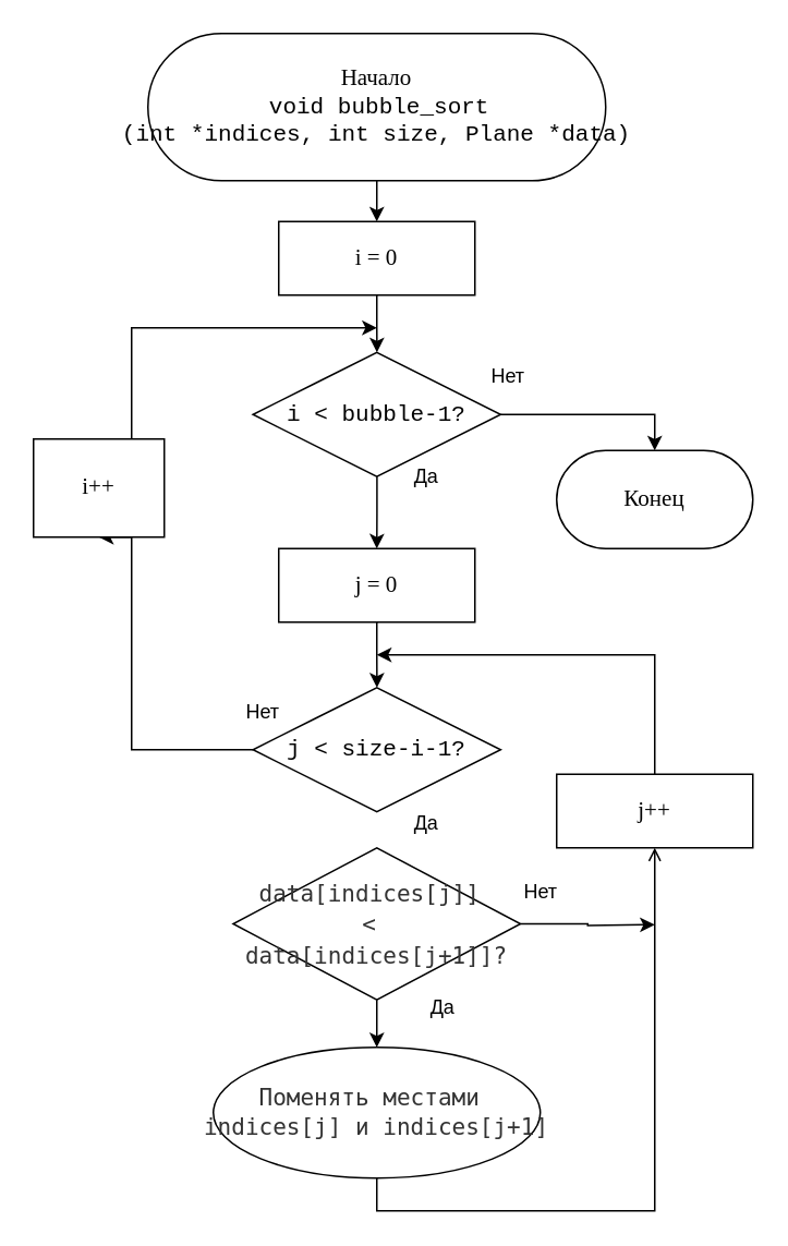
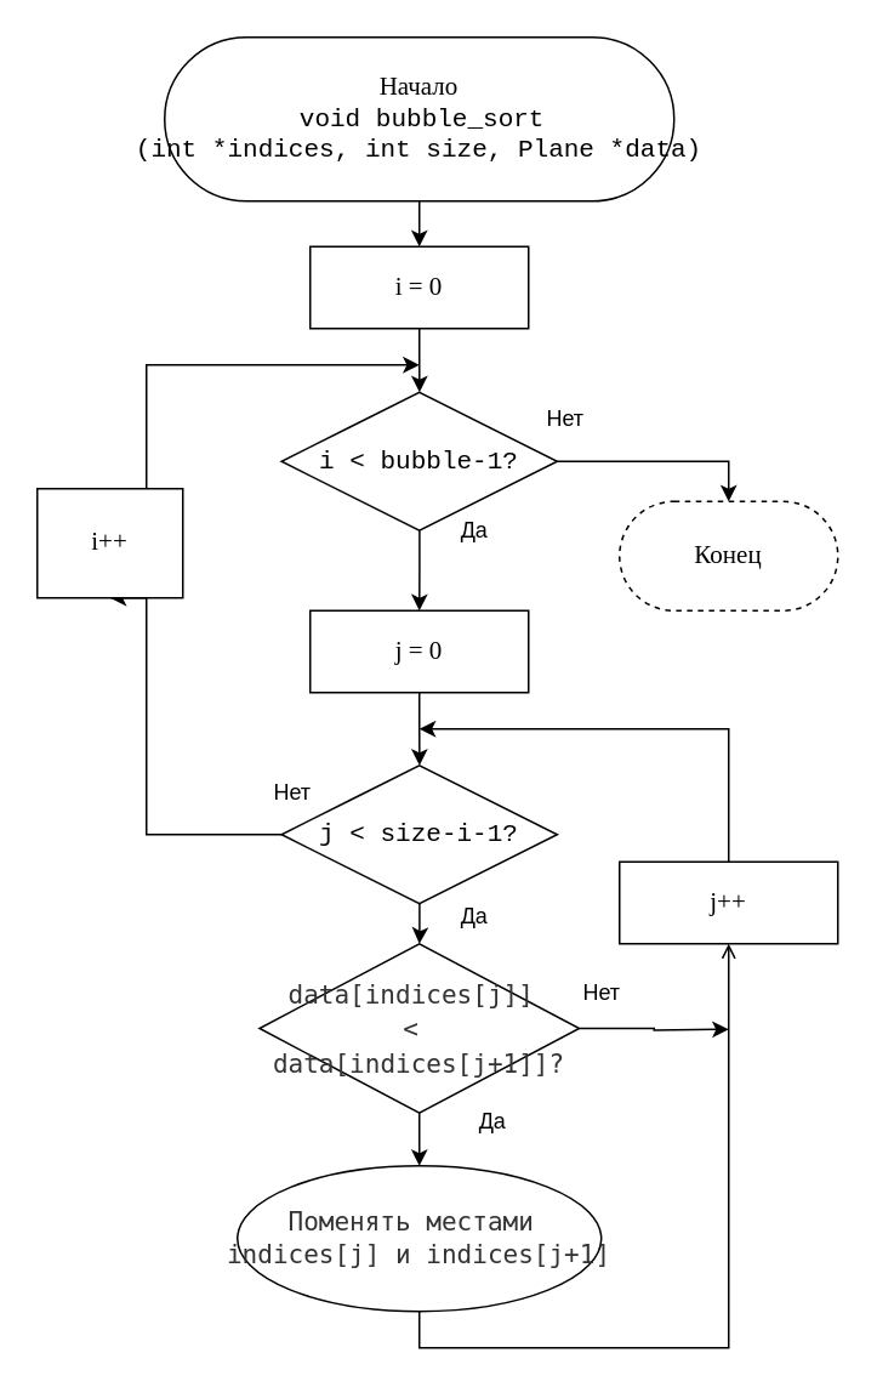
  <mxCell id="0" />
  <mxCell id="1" parent="0" />
  <mxCell id="2" style="edgeStyle=orthogonalEdgeStyle;rounded=0;orthogonalLoop=1;jettySize=auto;html=1;" edge="1" parent="1" source="3" target="5"><mxGeometry relative="1" as="geometry" /></mxCell>
  <mxCell id="3" value="&lt;font style=&quot;background-color: light-dark(#ffffff, var(--ge-dark-color, #121212));&quot;&gt;Начало&lt;/font&gt;&lt;div&gt;&lt;span&gt;&lt;font&gt;&amp;nbsp;&lt;/font&gt;&lt;/span&gt;&lt;span&gt;&lt;font style=&quot;color: rgb(0, 0, 0);&quot;&gt;&lt;span style=&quot;font-family: Consolas, &amp;quot;Courier New&amp;quot;, monospace; white-space: pre;&quot;&gt;void&lt;/span&gt;&lt;span style=&quot;font-family: Consolas, &amp;quot;Courier New&amp;quot;, monospace; white-space: pre;&quot;&gt; &lt;/span&gt;&lt;span style=&quot;font-family: Consolas, &amp;quot;Courier New&amp;quot;, monospace; white-space: pre;&quot;&gt;bubble_sort&lt;/span&gt;&lt;/font&gt;&lt;/span&gt;&lt;/div&gt;&lt;div&gt;&lt;span&gt;&lt;font style=&quot;color: rgb(0, 0, 0);&quot;&gt;&lt;span style=&quot;font-family: Consolas, &amp;quot;Courier New&amp;quot;, monospace; white-space: pre;&quot;&gt;(&lt;/span&gt;&lt;span style=&quot;font-family: Consolas, &amp;quot;Courier New&amp;quot;, monospace; white-space: pre;&quot;&gt;int&lt;/span&gt;&lt;span style=&quot;font-family: Consolas, &amp;quot;Courier New&amp;quot;, monospace; white-space: pre;&quot;&gt; &lt;/span&gt;&lt;span style=&quot;font-family: Consolas, &amp;quot;Courier New&amp;quot;, monospace; white-space: pre;&quot;&gt;*&lt;/span&gt;&lt;span style=&quot;font-family: Consolas, &amp;quot;Courier New&amp;quot;, monospace; white-space: pre;&quot;&gt;indices&lt;/span&gt;&lt;span style=&quot;font-family: Consolas, &amp;quot;Courier New&amp;quot;, monospace; white-space: pre;&quot;&gt;, &lt;/span&gt;&lt;span style=&quot;font-family: Consolas, &amp;quot;Courier New&amp;quot;, monospace; white-space: pre;&quot;&gt;int&lt;/span&gt;&lt;span style=&quot;font-family: Consolas, &amp;quot;Courier New&amp;quot;, monospace; white-space: pre;&quot;&gt; &lt;/span&gt;&lt;span style=&quot;font-family: Consolas, &amp;quot;Courier New&amp;quot;, monospace; white-space: pre;&quot;&gt;size&lt;/span&gt;&lt;span style=&quot;font-family: Consolas, &amp;quot;Courier New&amp;quot;, monospace; white-space: pre;&quot;&gt;, &lt;/span&gt;&lt;span style=&quot;font-family: Consolas, &amp;quot;Courier New&amp;quot;, monospace; white-space: pre;&quot;&gt;Plane&lt;/span&gt;&lt;span style=&quot;font-family: Consolas, &amp;quot;Courier New&amp;quot;, monospace; white-space: pre;&quot;&gt; &lt;/span&gt;&lt;span style=&quot;font-family: Consolas, &amp;quot;Courier New&amp;quot;, monospace; white-space: pre;&quot;&gt;*&lt;/span&gt;&lt;span style=&quot;font-family: Consolas, &amp;quot;Courier New&amp;quot;, monospace; white-space: pre;&quot;&gt;data&lt;/span&gt;&lt;span style=&quot;font-family: Consolas, &amp;quot;Courier New&amp;quot;, monospace; white-space: pre;&quot;&gt;)&lt;/span&gt;&lt;/font&gt;&lt;/span&gt;&lt;/div&gt;" style="rounded=1;whiteSpace=wrap;html=1;arcSize=50;fontFamily=Consolas;fontSize=14;" vertex="1" parent="1"><mxGeometry x="90" y="20" width="280" height="90" as="geometry" /></mxCell>
  <mxCell id="4" style="edgeStyle=orthogonalEdgeStyle;rounded=0;orthogonalLoop=1;jettySize=auto;html=1;" edge="1" parent="1" source="5" target="8"><mxGeometry relative="1" as="geometry" /></mxCell>
  <mxCell id="5" value="i = 0" style="whiteSpace=wrap;html=1;fontSize=14;fontFamily=Consolas;rounded=1;arcSize=0;" vertex="1" parent="1"><mxGeometry x="170" y="135" width="120" height="45" as="geometry" /></mxCell>
  <mxCell id="6" style="edgeStyle=orthogonalEdgeStyle;rounded=0;orthogonalLoop=1;jettySize=auto;html=1;" edge="1" parent="1" source="8" target="10"><mxGeometry relative="1" as="geometry" /></mxCell>
  <mxCell id="7" value="" style="edgeStyle=orthogonalEdgeStyle;rounded=0;orthogonalLoop=1;jettySize=auto;html=1;entryX=0.5;entryY=0;entryDx=0;entryDy=0;" edge="1" parent="1" source="8" target="14"><mxGeometry relative="1" as="geometry" /></mxCell>
  <mxCell id="8" value="&lt;div style=&quot;font-family: Consolas, &amp;quot;Courier New&amp;quot;, monospace; line-height: 19px; white-space: pre;&quot;&gt;&lt;div style=&quot;line-height: 19px;&quot;&gt;&lt;div style=&quot;line-height: 19px;&quot;&gt;&lt;div style=&quot;line-height: 19px;&quot;&gt;&lt;span&gt;&lt;font style=&quot;color: rgb(0, 0, 0);&quot;&gt;i &amp;lt; bubble-1?&lt;/font&gt;&lt;/span&gt;&lt;/div&gt;&lt;/div&gt;&lt;/div&gt;&lt;/div&gt;" style="rhombus;whiteSpace=wrap;html=1;rounded=1;strokeColor=default;align=center;verticalAlign=middle;arcSize=0;fontFamily=Consolas;fontSize=14;fontColor=default;fillColor=default;" vertex="1" parent="1"><mxGeometry x="154.25" y="215" width="151.5" height="76" as="geometry" /></mxCell>
  <mxCell id="9" style="edgeStyle=orthogonalEdgeStyle;rounded=0;orthogonalLoop=1;jettySize=auto;html=1;" edge="1" parent="1" source="10" target="13"><mxGeometry relative="1" as="geometry" /></mxCell>
  <mxCell id="10" value="j = 0" style="whiteSpace=wrap;html=1;fontSize=14;fontFamily=Consolas;rounded=1;arcSize=0;" vertex="1" parent="1"><mxGeometry x="170" y="335" width="120" height="45" as="geometry" /></mxCell>
  <mxCell id="11" style="edgeStyle=orthogonalEdgeStyle;rounded=0;orthogonalLoop=1;jettySize=auto;html=1;exitX=0.5;exitY=0;exitDx=0;exitDy=0;" edge="1" parent="1" source="16"><mxGeometry relative="1" as="geometry"><mxPoint x="230" y="200" as="targetPoint" /><Array as="points"><mxPoint x="80" y="200" /></Array></mxGeometry></mxCell>
+ <mxCell id="12" style="edgeStyle=orthogonalEdgeStyle;rounded=0;orthogonalLoop=1;jettySize=auto;html=1;" edge="1" parent="1" source="13" target="19"><mxGeometry relative="1" as="geometry" /></mxCell>
  <mxCell id="13" value="&lt;div style=&quot;font-family: Consolas, &amp;quot;Courier New&amp;quot;, monospace; line-height: 19px; white-space: pre;&quot;&gt;&lt;div style=&quot;line-height: 19px;&quot;&gt;&lt;div style=&quot;line-height: 19px;&quot;&gt;&lt;div style=&quot;line-height: 19px;&quot;&gt;&lt;span&gt;&lt;font style=&quot;color: rgb(0, 0, 0);&quot;&gt;j &amp;lt; size-i-1?&lt;/font&gt;&lt;/span&gt;&lt;/div&gt;&lt;/div&gt;&lt;/div&gt;&lt;/div&gt;" style="rhombus;whiteSpace=wrap;html=1;rounded=1;strokeColor=default;align=center;verticalAlign=middle;arcSize=0;fontFamily=Consolas;fontSize=14;fontColor=default;fillColor=default;" vertex="1" parent="1"><mxGeometry x="154.25" y="420" width="151.5" height="76" as="geometry" /></mxCell>
- <mxCell id="14" value="Конец" style="whiteSpace=wrap;html=1;fontSize=14;fontFamily=Consolas;rounded=1;arcSize=50;" vertex="1" parent="1"><mxGeometry x="340" y="275" width="120" height="60" as="geometry" /></mxCell>
+ <mxCell id="14" value="Конец" style="whiteSpace=wrap;html=1;fontSize=14;fontFamily=Consolas;rounded=1;arcSize=50;dashed=1;" vertex="1" parent="1"><mxGeometry x="340" y="275" width="120" height="60" as="geometry" /></mxCell>
  <mxCell id="15" value="" style="edgeStyle=orthogonalEdgeStyle;rounded=0;orthogonalLoop=1;jettySize=auto;html=1;entryX=0.5;entryY=1;entryDx=0;entryDy=0;" edge="1" parent="1" source="13" target="16"><mxGeometry relative="1" as="geometry"><mxPoint x="110" y="325" as="targetPoint" /><mxPoint x="144.25" y="458" as="sourcePoint" /><Array as="points"><mxPoint x="80" y="458" /></Array></mxGeometry></mxCell>
  <mxCell id="16" value="i++" style="whiteSpace=wrap;html=1;fontSize=14;fontFamily=Consolas;rounded=1;arcSize=0;" vertex="1" parent="1"><mxGeometry x="20" y="268" width="80" height="60" as="geometry" /></mxCell>
  <mxCell id="17" style="edgeStyle=orthogonalEdgeStyle;rounded=0;orthogonalLoop=1;jettySize=auto;html=1;" edge="1" parent="1" source="19" target="21"><mxGeometry relative="1" as="geometry" /></mxCell>
  <mxCell id="18" style="edgeStyle=orthogonalEdgeStyle;rounded=0;orthogonalLoop=1;jettySize=auto;html=1;" edge="1" parent="1" source="19"><mxGeometry relative="1" as="geometry"><mxPoint x="400" y="565" as="targetPoint" /></mxGeometry></mxCell>
  <mxCell id="19" value="&lt;div style=&quot;line-height: 19px; white-space: pre;&quot;&gt;&lt;div style=&quot;line-height: 19px;&quot;&gt;&lt;div style=&quot;line-height: 19px;&quot;&gt;&lt;div style=&quot;line-height: 19px;&quot;&gt;&lt;span style=&quot;color: rgb(51, 51, 51); white-space-collapse: collapse;&quot;&gt;&lt;font face=&quot;Consolas, Monaco, Andale Mono, Ubuntu Mono, monospace&quot;&gt;data[indices[j]]&amp;nbsp;&lt;/font&gt;&lt;/span&gt;&lt;/div&gt;&lt;div style=&quot;line-height: 19px;&quot;&gt;&lt;span style=&quot;color: rgb(51, 51, 51); white-space-collapse: collapse;&quot;&gt;&lt;font face=&quot;Consolas, Monaco, Andale Mono, Ubuntu Mono, monospace&quot;&gt;&amp;lt;&amp;nbsp;&lt;/font&gt;&lt;/span&gt;&lt;/div&gt;&lt;div style=&quot;line-height: 19px;&quot;&gt;&lt;span style=&quot;color: rgb(51, 51, 51); white-space-collapse: collapse;&quot;&gt;&lt;font face=&quot;Consolas, Monaco, Andale Mono, Ubuntu Mono, monospace&quot;&gt;data[indices[j+1]]?&lt;/font&gt;&lt;/span&gt;&lt;/div&gt;&lt;/div&gt;&lt;/div&gt;&lt;/div&gt;" style="rhombus;whiteSpace=wrap;html=1;rounded=1;strokeColor=default;align=center;verticalAlign=middle;arcSize=0;fontFamily=Consolas;fontSize=14;fontColor=default;fillColor=default;" vertex="1" parent="1"><mxGeometry x="142.13" y="518" width="175.75" height="93" as="geometry" /></mxCell>
  <mxCell id="20" style="edgeStyle=orthogonalEdgeStyle;rounded=0;orthogonalLoop=1;jettySize=auto;html=1;" edge="1" parent="1" source="23"><mxGeometry relative="1" as="geometry"><mxPoint x="230.005" y="400" as="targetPoint" /><Array as="points"><mxPoint x="400" y="400" /></Array></mxGeometry></mxCell>
  <mxCell id="21" value="&lt;span style=&quot;color: rgb(51, 51, 51); text-wrap-mode: nowrap;&quot;&gt;&lt;font face=&quot;Consolas, Monaco, Andale Mono, Ubuntu Mono, monospace&quot;&gt;Поменять местами&amp;nbsp;&lt;/font&gt;&lt;/span&gt;&lt;div&gt;&lt;span style=&quot;color: rgb(51, 51, 51); text-wrap-mode: nowrap;&quot;&gt;&lt;font face=&quot;Consolas, Monaco, Andale Mono, Ubuntu Mono, monospace&quot;&gt;indices[j] и indices[j+1]&lt;/font&gt;&lt;/span&gt;&lt;/div&gt;" style="ellipse;whiteSpace=wrap;html=1;fontSize=14;fontFamily=Consolas;arcSize=0;" vertex="1" parent="1"><mxGeometry x="130.01" y="640" width="199.99" height="80" as="geometry" /></mxCell>
  <mxCell id="22" value="" style="edgeStyle=orthogonalEdgeStyle;rounded=0;orthogonalLoop=1;jettySize=auto;html=1;endArrow=open;" edge="1" parent="1" source="21" target="23"><mxGeometry relative="1" as="geometry"><mxPoint x="230.005" y="400" as="targetPoint" /><mxPoint x="330" y="680" as="sourcePoint" /><Array as="points"><mxPoint x="230" y="740" /><mxPoint x="400" y="740" /></Array></mxGeometry></mxCell>
  <mxCell id="23" value="j++" style="whiteSpace=wrap;html=1;fontSize=14;fontFamily=Consolas;rounded=1;arcSize=0;" vertex="1" parent="1"><mxGeometry x="340" y="473" width="120" height="45" as="geometry" /></mxCell>
  <mxCell id="24" value="Нет" style="text;html=1;align=center;verticalAlign=middle;resizable=0;points=[];autosize=1;strokeColor=none;fillColor=none;" vertex="1" parent="1"><mxGeometry x="290" y="215" width="40" height="30" as="geometry" /></mxCell>
  <mxCell id="25" value="Да" style="text;html=1;align=center;verticalAlign=middle;resizable=0;points=[];autosize=1;strokeColor=none;fillColor=none;" vertex="1" parent="1"><mxGeometry x="240" y="275.5" width="40" height="30" as="geometry" /></mxCell>
  <mxCell id="26" value="Нет" style="text;html=1;align=center;verticalAlign=middle;resizable=0;points=[];autosize=1;strokeColor=none;fillColor=none;" vertex="1" parent="1"><mxGeometry x="140" y="420" width="40" height="30" as="geometry" /></mxCell>
  <mxCell id="27" value="Да" style="text;html=1;align=center;verticalAlign=middle;resizable=0;points=[];autosize=1;strokeColor=none;fillColor=none;" vertex="1" parent="1"><mxGeometry x="240" y="488" width="40" height="30" as="geometry" /></mxCell>
  <mxCell id="28" value="Нет" style="text;html=1;align=center;verticalAlign=middle;resizable=0;points=[];autosize=1;strokeColor=none;fillColor=none;" vertex="1" parent="1"><mxGeometry x="310" y="530" width="40" height="30" as="geometry" /></mxCell>
  <mxCell id="29" value="Да" style="text;html=1;align=center;verticalAlign=middle;resizable=0;points=[];autosize=1;strokeColor=none;fillColor=none;" vertex="1" parent="1"><mxGeometry x="250" y="600.5" width="40" height="30" as="geometry" /></mxCell>
